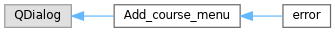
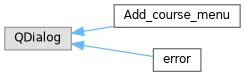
  digraph {
    rankdir=LR
    node [color=grey40 fillcolor=white fontname=Helvetica fontsize=10 shape=box style=filled]
    edge [color=steelblue1 dir=back fontname=Helvetica fontsize=10 labelfontname=Helvetica labelfontsize=10 style=solid]
    n1 [color=grey60 fillcolor="#E0E0E0" height=0.2 label=QDialog width=0.4]
    n2 [height=0.2 label=Add_course_menu width=0.4]
    n3 [height=0.2 label=error width=0.4]
    n1 -> n2
-   n2 -> n3
+   n1 -> n3
  }
